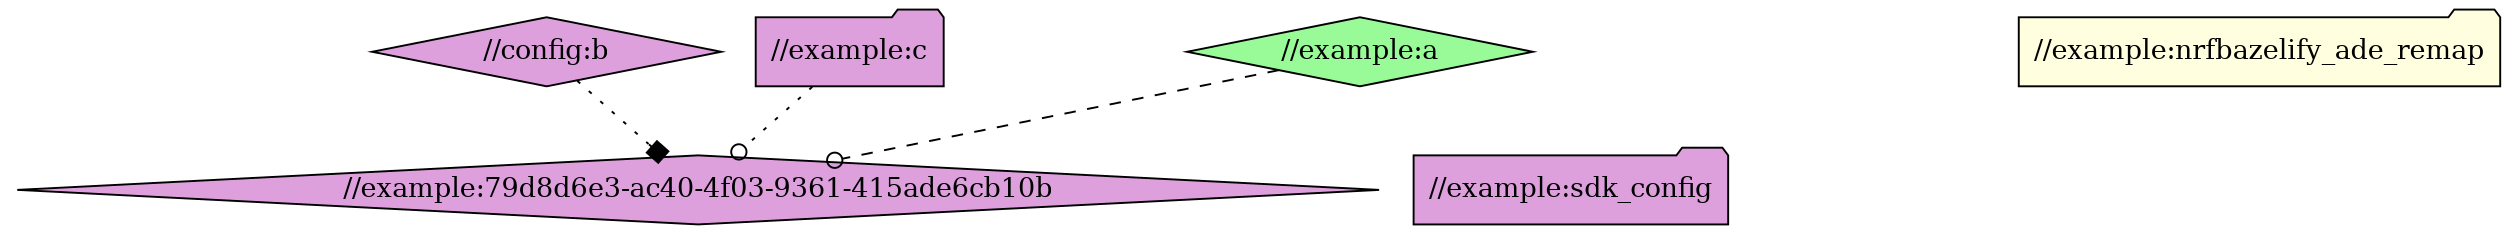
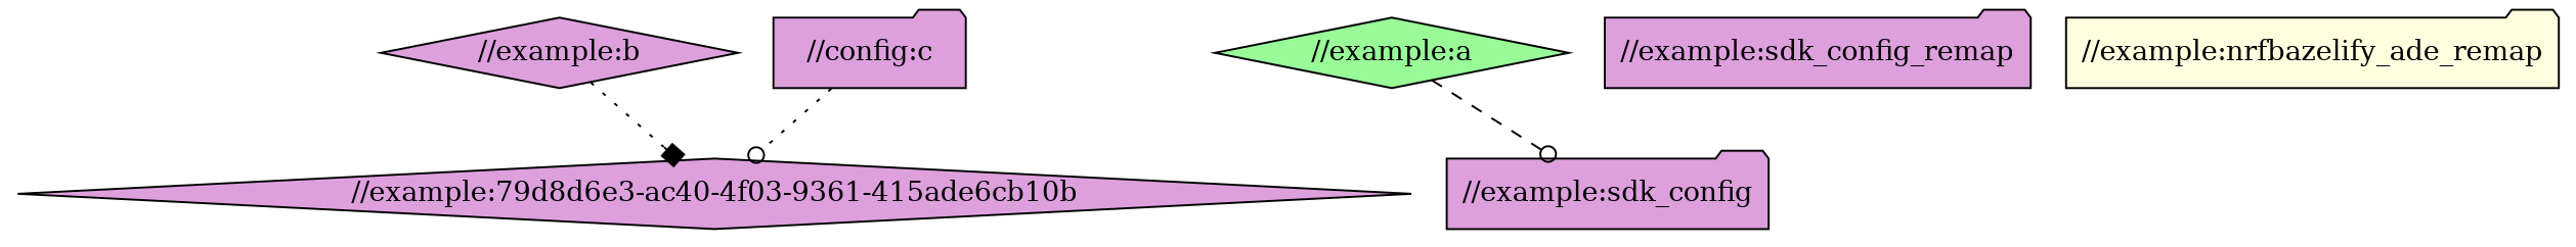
  strict digraph {
    node [fillcolor=plum shape=folder style=filled]
    edge [arrowhead=odot style=dotted]
    "//example:a" [fillcolor=palegreen shape=diamond]
    "//example:79d8d6e3-ac40-4f03-9361-415ade6cb10b" [shape=diamond]
-   "//example:b" [shape=diamond label="//config:b"]
-   "//example:c"
+   "//example:b" [shape=diamond]
+   "//example:c" [label="//config:c"]
    "//example:sdk_config"
+   "//example:sdk_config_remap"
    n7 [fillcolor=lightyellow label="//example:nrfbazelify_ade_remap"]
-   "//example:a" -> "//example:79d8d6e3-ac40-4f03-9361-415ade6cb10b" [style=dashed]
+   "//example:a" -> "//example:sdk_config" [style=dashed]
    "//example:b" -> "//example:79d8d6e3-ac40-4f03-9361-415ade6cb10b" [arrowhead=box]
    "//example:c" -> "//example:79d8d6e3-ac40-4f03-9361-415ade6cb10b"
  }
